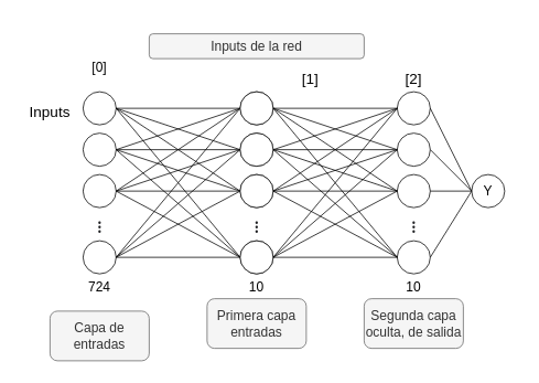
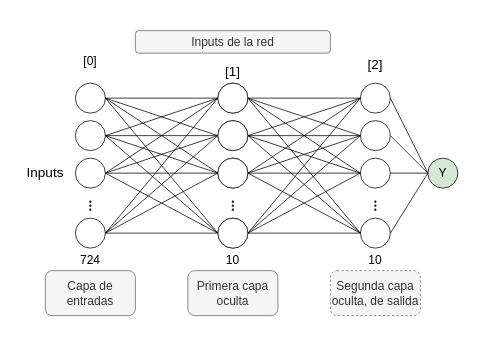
  <mxCell id="0" />
  <mxCell id="1" parent="0" />
  <mxCell id="2" value="" style="ellipse;whiteSpace=wrap;html=1;aspect=fixed;" vertex="1" parent="1"><mxGeometry x="100" y="110" width="40" height="40" as="geometry" /></mxCell>
  <mxCell id="3" value="" style="ellipse;whiteSpace=wrap;html=1;aspect=fixed;" vertex="1" parent="1"><mxGeometry x="100" y="160" width="40" height="40" as="geometry" /></mxCell>
  <mxCell id="4" value="" style="ellipse;whiteSpace=wrap;html=1;aspect=fixed;" vertex="1" parent="1"><mxGeometry x="100" y="210" width="40" height="40" as="geometry" /></mxCell>
  <mxCell id="5" value="" style="ellipse;whiteSpace=wrap;html=1;aspect=fixed;" vertex="1" parent="1"><mxGeometry x="100" y="290" width="40" height="40" as="geometry" /></mxCell>
  <mxCell id="6" value="&lt;span style=&quot;color: rgb(32, 33, 36); font-family: arial, sans-serif; font-size: 18px; text-align: start; background-color: rgb(255, 255, 255);&quot;&gt;⁝&lt;/span&gt;" style="text;html=1;strokeColor=none;fillColor=none;align=center;verticalAlign=middle;whiteSpace=wrap;rounded=0;fontStyle=1;fontSize=18;" vertex="1" parent="1"><mxGeometry x="90" y="250" width="60" height="50" as="geometry" /></mxCell>
  <mxCell id="7" value="" style="ellipse;whiteSpace=wrap;html=1;aspect=fixed;" vertex="1" parent="1"><mxGeometry x="290" y="110" width="40" height="40" as="geometry" /></mxCell>
  <mxCell id="8" value="" style="ellipse;whiteSpace=wrap;html=1;aspect=fixed;" vertex="1" parent="1"><mxGeometry x="290" y="160" width="40" height="40" as="geometry" /></mxCell>
  <mxCell id="9" value="" style="ellipse;whiteSpace=wrap;html=1;aspect=fixed;" vertex="1" parent="1"><mxGeometry x="290" y="210" width="40" height="40" as="geometry" /></mxCell>
  <mxCell id="10" value="" style="ellipse;whiteSpace=wrap;html=1;aspect=fixed;" vertex="1" parent="1"><mxGeometry x="290" y="290" width="40" height="40" as="geometry" /></mxCell>
  <mxCell id="11" value="&lt;span style=&quot;color: rgb(32, 33, 36); font-family: arial, sans-serif; font-size: 18px; text-align: start; background-color: rgb(255, 255, 255);&quot;&gt;⁝&lt;/span&gt;" style="text;html=1;strokeColor=none;fillColor=none;align=center;verticalAlign=middle;whiteSpace=wrap;rounded=0;fontStyle=1;fontSize=18;" vertex="1" parent="1"><mxGeometry x="280" y="250" width="60" height="50" as="geometry" /></mxCell>
  <mxCell id="12" value="" style="endArrow=none;html=1;rounded=0;fontSize=18;exitX=1;exitY=0.5;exitDx=0;exitDy=0;entryX=0;entryY=0.5;entryDx=0;entryDy=0;" edge="1" parent="1" source="2" target="7"><mxGeometry width="50" height="50" relative="1" as="geometry"><mxPoint x="290" y="340" as="sourcePoint" /><mxPoint x="340" y="290" as="targetPoint" /></mxGeometry></mxCell>
  <mxCell id="13" value="" style="endArrow=none;html=1;rounded=0;fontSize=18;exitX=1;exitY=0.5;exitDx=0;exitDy=0;entryX=0;entryY=0.5;entryDx=0;entryDy=0;" edge="1" parent="1" source="3" target="8"><mxGeometry width="50" height="50" relative="1" as="geometry"><mxPoint x="150" y="140" as="sourcePoint" /><mxPoint x="300" y="140" as="targetPoint" /></mxGeometry></mxCell>
  <mxCell id="14" value="" style="endArrow=none;html=1;rounded=0;fontSize=18;exitX=1;exitY=0.5;exitDx=0;exitDy=0;entryX=0;entryY=0.5;entryDx=0;entryDy=0;" edge="1" parent="1" source="4" target="9"><mxGeometry width="50" height="50" relative="1" as="geometry"><mxPoint x="160" y="150" as="sourcePoint" /><mxPoint x="310" y="150" as="targetPoint" /></mxGeometry></mxCell>
  <mxCell id="15" value="" style="endArrow=none;html=1;rounded=0;fontSize=18;exitX=1;exitY=0.5;exitDx=0;exitDy=0;entryX=0;entryY=0.5;entryDx=0;entryDy=0;" edge="1" parent="1" source="5" target="10"><mxGeometry width="50" height="50" relative="1" as="geometry"><mxPoint x="170" y="160" as="sourcePoint" /><mxPoint x="320" y="160" as="targetPoint" /></mxGeometry></mxCell>
  <mxCell id="16" value="" style="endArrow=none;html=1;rounded=0;fontSize=18;exitX=1;exitY=0.5;exitDx=0;exitDy=0;entryX=0;entryY=0.5;entryDx=0;entryDy=0;" edge="1" parent="1" source="2" target="8"><mxGeometry width="50" height="50" relative="1" as="geometry"><mxPoint x="180" y="170" as="sourcePoint" /><mxPoint x="330" y="170" as="targetPoint" /></mxGeometry></mxCell>
  <mxCell id="17" value="" style="endArrow=none;html=1;rounded=0;fontSize=18;exitX=1;exitY=0.5;exitDx=0;exitDy=0;entryX=0;entryY=0.5;entryDx=0;entryDy=0;" edge="1" parent="1" source="2" target="9"><mxGeometry width="50" height="50" relative="1" as="geometry"><mxPoint x="190" y="180" as="sourcePoint" /><mxPoint x="340" y="180" as="targetPoint" /></mxGeometry></mxCell>
  <mxCell id="18" value="" style="endArrow=none;html=1;rounded=0;fontSize=18;exitX=1;exitY=0.5;exitDx=0;exitDy=0;entryX=0;entryY=0.5;entryDx=0;entryDy=0;" edge="1" parent="1" source="2" target="10"><mxGeometry width="50" height="50" relative="1" as="geometry"><mxPoint x="200" y="190" as="sourcePoint" /><mxPoint x="350" y="190" as="targetPoint" /></mxGeometry></mxCell>
  <mxCell id="19" value="" style="endArrow=none;html=1;rounded=0;fontSize=18;exitX=1;exitY=0.5;exitDx=0;exitDy=0;entryX=0;entryY=0.5;entryDx=0;entryDy=0;" edge="1" parent="1" source="3" target="7"><mxGeometry width="50" height="50" relative="1" as="geometry"><mxPoint x="210" y="200" as="sourcePoint" /><mxPoint x="360" y="200" as="targetPoint" /></mxGeometry></mxCell>
  <mxCell id="20" value="" style="endArrow=none;html=1;rounded=0;fontSize=18;exitX=1;exitY=0.5;exitDx=0;exitDy=0;entryX=0;entryY=0.5;entryDx=0;entryDy=0;" edge="1" parent="1" source="3" target="9"><mxGeometry width="50" height="50" relative="1" as="geometry"><mxPoint x="220" y="210" as="sourcePoint" /><mxPoint x="370" y="210" as="targetPoint" /></mxGeometry></mxCell>
  <mxCell id="21" value="" style="endArrow=none;html=1;rounded=0;fontSize=18;exitX=1;exitY=0.5;exitDx=0;exitDy=0;entryX=0;entryY=0.5;entryDx=0;entryDy=0;" edge="1" parent="1" source="3" target="10"><mxGeometry width="50" height="50" relative="1" as="geometry"><mxPoint x="230" y="220" as="sourcePoint" /><mxPoint x="380" y="220" as="targetPoint" /></mxGeometry></mxCell>
  <mxCell id="22" value="" style="endArrow=none;html=1;rounded=0;fontSize=18;exitX=1;exitY=0.5;exitDx=0;exitDy=0;entryX=0;entryY=0.5;entryDx=0;entryDy=0;" edge="1" parent="1" source="4" target="7"><mxGeometry width="50" height="50" relative="1" as="geometry"><mxPoint x="240" y="230" as="sourcePoint" /><mxPoint x="390" y="230" as="targetPoint" /></mxGeometry></mxCell>
  <mxCell id="23" value="" style="endArrow=none;html=1;rounded=0;fontSize=18;exitX=1;exitY=0.5;exitDx=0;exitDy=0;entryX=0;entryY=0.5;entryDx=0;entryDy=0;" edge="1" parent="1" source="4" target="8"><mxGeometry width="50" height="50" relative="1" as="geometry"><mxPoint x="250" y="240" as="sourcePoint" /><mxPoint x="400" y="240" as="targetPoint" /></mxGeometry></mxCell>
  <mxCell id="24" value="" style="endArrow=none;html=1;rounded=0;fontSize=18;exitX=1;exitY=0.5;exitDx=0;exitDy=0;entryX=0;entryY=0.5;entryDx=0;entryDy=0;" edge="1" parent="1" source="4" target="10"><mxGeometry width="50" height="50" relative="1" as="geometry"><mxPoint x="260" y="250" as="sourcePoint" /><mxPoint x="410" y="250" as="targetPoint" /></mxGeometry></mxCell>
  <mxCell id="25" value="" style="endArrow=none;html=1;rounded=0;fontSize=18;exitX=1;exitY=0.5;exitDx=0;exitDy=0;entryX=0;entryY=0.5;entryDx=0;entryDy=0;" edge="1" parent="1" source="5" target="7"><mxGeometry width="50" height="50" relative="1" as="geometry"><mxPoint x="270" y="260" as="sourcePoint" /><mxPoint x="420" y="260" as="targetPoint" /></mxGeometry></mxCell>
  <mxCell id="26" value="" style="endArrow=none;html=1;rounded=0;fontSize=18;exitX=1;exitY=0.5;exitDx=0;exitDy=0;entryX=0;entryY=0.5;entryDx=0;entryDy=0;" edge="1" parent="1" source="5" target="8"><mxGeometry width="50" height="50" relative="1" as="geometry"><mxPoint x="280" y="270" as="sourcePoint" /><mxPoint x="430" y="270" as="targetPoint" /></mxGeometry></mxCell>
  <mxCell id="27" value="" style="endArrow=none;html=1;rounded=0;fontSize=18;exitX=1;exitY=0.5;exitDx=0;exitDy=0;entryX=0;entryY=0.5;entryDx=0;entryDy=0;" edge="1" parent="1" source="5" target="9"><mxGeometry width="50" height="50" relative="1" as="geometry"><mxPoint x="290" y="280" as="sourcePoint" /><mxPoint x="440" y="280" as="targetPoint" /></mxGeometry></mxCell>
  <mxCell id="28" value="" style="ellipse;whiteSpace=wrap;html=1;aspect=fixed;" vertex="1" parent="1"><mxGeometry x="290" y="110" width="40" height="40" as="geometry" /></mxCell>
  <mxCell id="29" value="" style="ellipse;whiteSpace=wrap;html=1;aspect=fixed;" vertex="1" parent="1"><mxGeometry x="290" y="160" width="40" height="40" as="geometry" /></mxCell>
  <mxCell id="30" value="" style="ellipse;whiteSpace=wrap;html=1;aspect=fixed;" vertex="1" parent="1"><mxGeometry x="290" y="210" width="40" height="40" as="geometry" /></mxCell>
  <mxCell id="31" value="" style="ellipse;whiteSpace=wrap;html=1;aspect=fixed;" vertex="1" parent="1"><mxGeometry x="290" y="290" width="40" height="40" as="geometry" /></mxCell>
  <mxCell id="32" value="&lt;span style=&quot;color: rgb(32, 33, 36); font-family: arial, sans-serif; font-size: 18px; text-align: start; background-color: rgb(255, 255, 255);&quot;&gt;⁝&lt;/span&gt;" style="text;html=1;strokeColor=none;fillColor=none;align=center;verticalAlign=middle;whiteSpace=wrap;rounded=0;fontStyle=1;fontSize=18;" vertex="1" parent="1"><mxGeometry x="280" y="250" width="60" height="50" as="geometry" /></mxCell>
  <mxCell id="33" value="" style="ellipse;whiteSpace=wrap;html=1;aspect=fixed;" vertex="1" parent="1"><mxGeometry x="480" y="110" width="40" height="40" as="geometry" /></mxCell>
  <mxCell id="34" value="" style="ellipse;whiteSpace=wrap;html=1;aspect=fixed;" vertex="1" parent="1"><mxGeometry x="480" y="160" width="40" height="40" as="geometry" /></mxCell>
  <mxCell id="35" value="" style="ellipse;whiteSpace=wrap;html=1;aspect=fixed;" vertex="1" parent="1"><mxGeometry x="480" y="210" width="40" height="40" as="geometry" /></mxCell>
  <mxCell id="36" value="" style="ellipse;whiteSpace=wrap;html=1;aspect=fixed;" vertex="1" parent="1"><mxGeometry x="480" y="290" width="40" height="40" as="geometry" /></mxCell>
  <mxCell id="37" value="&lt;span style=&quot;color: rgb(32, 33, 36); font-family: arial, sans-serif; font-size: 18px; text-align: start; background-color: rgb(255, 255, 255);&quot;&gt;⁝&lt;/span&gt;" style="text;html=1;strokeColor=none;fillColor=none;align=center;verticalAlign=middle;whiteSpace=wrap;rounded=0;fontStyle=1;fontSize=18;" vertex="1" parent="1"><mxGeometry x="470" y="250" width="60" height="50" as="geometry" /></mxCell>
  <mxCell id="38" value="" style="endArrow=none;html=1;rounded=0;fontSize=18;exitX=1;exitY=0.5;exitDx=0;exitDy=0;entryX=0;entryY=0.5;entryDx=0;entryDy=0;" edge="1" parent="1" source="28" target="33"><mxGeometry width="50" height="50" relative="1" as="geometry"><mxPoint x="480" y="340" as="sourcePoint" /><mxPoint x="530" y="290" as="targetPoint" /></mxGeometry></mxCell>
  <mxCell id="39" value="" style="endArrow=none;html=1;rounded=0;fontSize=18;exitX=1;exitY=0.5;exitDx=0;exitDy=0;entryX=0;entryY=0.5;entryDx=0;entryDy=0;" edge="1" parent="1" source="29" target="34"><mxGeometry width="50" height="50" relative="1" as="geometry"><mxPoint x="340" y="140" as="sourcePoint" /><mxPoint x="490" y="140" as="targetPoint" /></mxGeometry></mxCell>
  <mxCell id="40" value="" style="endArrow=none;html=1;rounded=0;fontSize=18;exitX=1;exitY=0.5;exitDx=0;exitDy=0;entryX=0;entryY=0.5;entryDx=0;entryDy=0;" edge="1" parent="1" source="30" target="35"><mxGeometry width="50" height="50" relative="1" as="geometry"><mxPoint x="350" y="150" as="sourcePoint" /><mxPoint x="500" y="150" as="targetPoint" /></mxGeometry></mxCell>
  <mxCell id="41" value="" style="endArrow=none;html=1;rounded=0;fontSize=18;exitX=1;exitY=0.5;exitDx=0;exitDy=0;entryX=0;entryY=0.5;entryDx=0;entryDy=0;" edge="1" parent="1" source="31" target="36"><mxGeometry width="50" height="50" relative="1" as="geometry"><mxPoint x="360" y="160" as="sourcePoint" /><mxPoint x="510" y="160" as="targetPoint" /></mxGeometry></mxCell>
  <mxCell id="42" value="" style="endArrow=none;html=1;rounded=0;fontSize=18;exitX=1;exitY=0.5;exitDx=0;exitDy=0;entryX=0;entryY=0.5;entryDx=0;entryDy=0;" edge="1" parent="1" source="28" target="34"><mxGeometry width="50" height="50" relative="1" as="geometry"><mxPoint x="370" y="170" as="sourcePoint" /><mxPoint x="520" y="170" as="targetPoint" /></mxGeometry></mxCell>
  <mxCell id="43" value="" style="endArrow=none;html=1;rounded=0;fontSize=18;exitX=1;exitY=0.5;exitDx=0;exitDy=0;entryX=0;entryY=0.5;entryDx=0;entryDy=0;" edge="1" parent="1" source="28" target="35"><mxGeometry width="50" height="50" relative="1" as="geometry"><mxPoint x="380" y="180" as="sourcePoint" /><mxPoint x="530" y="180" as="targetPoint" /></mxGeometry></mxCell>
  <mxCell id="44" value="" style="endArrow=none;html=1;rounded=0;fontSize=18;exitX=1;exitY=0.5;exitDx=0;exitDy=0;entryX=0;entryY=0.5;entryDx=0;entryDy=0;" edge="1" parent="1" source="28" target="36"><mxGeometry width="50" height="50" relative="1" as="geometry"><mxPoint x="390" y="190" as="sourcePoint" /><mxPoint x="540" y="190" as="targetPoint" /></mxGeometry></mxCell>
  <mxCell id="45" value="" style="endArrow=none;html=1;rounded=0;fontSize=18;exitX=1;exitY=0.5;exitDx=0;exitDy=0;entryX=0;entryY=0.5;entryDx=0;entryDy=0;" edge="1" parent="1" source="29" target="33"><mxGeometry width="50" height="50" relative="1" as="geometry"><mxPoint x="400" y="200" as="sourcePoint" /><mxPoint x="550" y="200" as="targetPoint" /></mxGeometry></mxCell>
  <mxCell id="46" value="" style="endArrow=none;html=1;rounded=0;fontSize=18;exitX=1;exitY=0.5;exitDx=0;exitDy=0;entryX=0;entryY=0.5;entryDx=0;entryDy=0;" edge="1" parent="1" source="29" target="35"><mxGeometry width="50" height="50" relative="1" as="geometry"><mxPoint x="410" y="210" as="sourcePoint" /><mxPoint x="560" y="210" as="targetPoint" /></mxGeometry></mxCell>
  <mxCell id="47" value="" style="endArrow=none;html=1;rounded=0;fontSize=18;exitX=1;exitY=0.5;exitDx=0;exitDy=0;entryX=0;entryY=0.5;entryDx=0;entryDy=0;" edge="1" parent="1" source="29" target="36"><mxGeometry width="50" height="50" relative="1" as="geometry"><mxPoint x="420" y="220" as="sourcePoint" /><mxPoint x="570" y="220" as="targetPoint" /></mxGeometry></mxCell>
  <mxCell id="48" value="" style="endArrow=none;html=1;rounded=0;fontSize=18;exitX=1;exitY=0.5;exitDx=0;exitDy=0;entryX=0;entryY=0.5;entryDx=0;entryDy=0;" edge="1" parent="1" source="30" target="33"><mxGeometry width="50" height="50" relative="1" as="geometry"><mxPoint x="430" y="230" as="sourcePoint" /><mxPoint x="580" y="230" as="targetPoint" /></mxGeometry></mxCell>
  <mxCell id="49" value="" style="endArrow=none;html=1;rounded=0;fontSize=18;exitX=1;exitY=0.5;exitDx=0;exitDy=0;entryX=0;entryY=0.5;entryDx=0;entryDy=0;" edge="1" parent="1" source="30" target="34"><mxGeometry width="50" height="50" relative="1" as="geometry"><mxPoint x="440" y="240" as="sourcePoint" /><mxPoint x="590" y="240" as="targetPoint" /></mxGeometry></mxCell>
  <mxCell id="50" value="" style="endArrow=none;html=1;rounded=0;fontSize=18;exitX=1;exitY=0.5;exitDx=0;exitDy=0;entryX=0;entryY=0.5;entryDx=0;entryDy=0;" edge="1" parent="1" source="30" target="36"><mxGeometry width="50" height="50" relative="1" as="geometry"><mxPoint x="450" y="250" as="sourcePoint" /><mxPoint x="600" y="250" as="targetPoint" /></mxGeometry></mxCell>
  <mxCell id="51" value="" style="endArrow=none;html=1;rounded=0;fontSize=18;exitX=1;exitY=0.5;exitDx=0;exitDy=0;entryX=0;entryY=0.5;entryDx=0;entryDy=0;" edge="1" parent="1" source="31" target="33"><mxGeometry width="50" height="50" relative="1" as="geometry"><mxPoint x="460" y="260" as="sourcePoint" /><mxPoint x="610" y="260" as="targetPoint" /></mxGeometry></mxCell>
  <mxCell id="52" value="" style="endArrow=none;html=1;rounded=0;fontSize=18;exitX=1;exitY=0.5;exitDx=0;exitDy=0;entryX=0;entryY=0.5;entryDx=0;entryDy=0;" edge="1" parent="1" source="31" target="34"><mxGeometry width="50" height="50" relative="1" as="geometry"><mxPoint x="470" y="270" as="sourcePoint" /><mxPoint x="620" y="270" as="targetPoint" /></mxGeometry></mxCell>
  <mxCell id="53" value="" style="endArrow=none;html=1;rounded=0;fontSize=18;exitX=1;exitY=0.5;exitDx=0;exitDy=0;entryX=0;entryY=0.5;entryDx=0;entryDy=0;" edge="1" parent="1" source="31" target="35"><mxGeometry width="50" height="50" relative="1" as="geometry"><mxPoint x="480" y="280" as="sourcePoint" /><mxPoint x="630" y="280" as="targetPoint" /></mxGeometry></mxCell>
- <mxCell id="54" value="Y" style="ellipse;whiteSpace=wrap;html=1;aspect=fixed;fontSize=16;" vertex="1" parent="1"><mxGeometry x="570" y="210" width="40" height="40" as="geometry" /></mxCell>
+ <mxCell id="54" value="Y" style="ellipse;whiteSpace=wrap;html=1;aspect=fixed;fontSize=16;fillColor=#d5e8d4;" vertex="1" parent="1"><mxGeometry x="570" y="210" width="40" height="40" as="geometry" /></mxCell>
  <mxCell id="55" value="" style="endArrow=none;html=1;rounded=0;fontSize=18;entryX=1;entryY=0.5;entryDx=0;entryDy=0;exitX=0;exitY=0.5;exitDx=0;exitDy=0;" edge="1" parent="1" source="54" target="33"><mxGeometry width="50" height="50" relative="1" as="geometry"><mxPoint x="440" y="330" as="sourcePoint" /><mxPoint x="490" y="280" as="targetPoint" /></mxGeometry></mxCell>
  <mxCell id="56" value="" style="endArrow=none;html=1;rounded=0;fontSize=18;entryX=1;entryY=0.5;entryDx=0;entryDy=0;exitX=0;exitY=0.5;exitDx=0;exitDy=0;" edge="1" parent="1" source="54" target="34"><mxGeometry width="50" height="50" relative="1" as="geometry"><mxPoint x="550" y="240" as="sourcePoint" /><mxPoint x="530" y="140" as="targetPoint" /></mxGeometry></mxCell>
  <mxCell id="57" value="" style="endArrow=none;html=1;rounded=0;fontSize=18;entryX=1;entryY=0.5;entryDx=0;entryDy=0;exitX=0;exitY=0.5;exitDx=0;exitDy=0;" edge="1" parent="1" source="54" target="35"><mxGeometry width="50" height="50" relative="1" as="geometry"><mxPoint x="560" y="240" as="sourcePoint" /><mxPoint x="530" y="190" as="targetPoint" /></mxGeometry></mxCell>
  <mxCell id="58" value="" style="endArrow=none;html=1;rounded=0;fontSize=18;entryX=1;entryY=0.5;entryDx=0;entryDy=0;exitX=0;exitY=0.5;exitDx=0;exitDy=0;" edge="1" parent="1" source="54" target="36"><mxGeometry width="50" height="50" relative="1" as="geometry"><mxPoint x="590" y="250" as="sourcePoint" /><mxPoint x="540" y="200" as="targetPoint" /></mxGeometry></mxCell>
- <mxCell id="59" value="[1]" style="text;html=1;strokeColor=none;fillColor=none;align=center;verticalAlign=middle;whiteSpace=wrap;rounded=0;fontSize=18;" vertex="1" parent="1"><mxGeometry x="345" y="80" width="60" height="30" as="geometry" /></mxCell>
- <mxCell id="60" value="[2]" style="text;html=1;strokeColor=none;fillColor=none;align=center;verticalAlign=middle;whiteSpace=wrap;rounded=0;fontSize=18;" vertex="1" parent="1"><mxGeometry x="470" y="80" width="60" height="30" as="geometry" /></mxCell>
- <mxCell id="61" value="Inputs" style="text;html=1;strokeColor=none;fillColor=none;align=center;verticalAlign=middle;whiteSpace=wrap;rounded=0;fontSize=18;" vertex="1" parent="1"><mxGeometry x="30" y="120" width="60" height="30" as="geometry" /></mxCell>
+ <mxCell id="59" value="[1]" style="text;html=1;strokeColor=none;fillColor=none;align=center;verticalAlign=middle;whiteSpace=wrap;rounded=0;fontSize=18;" vertex="1" parent="1"><mxGeometry x="280" y="80" width="60" height="30" as="geometry" /></mxCell>
+ <mxCell id="60" value="[2]" style="text;html=1;strokeColor=none;fillColor=none;align=center;verticalAlign=middle;whiteSpace=wrap;rounded=0;fontSize=18;" vertex="1" parent="1"><mxGeometry x="470" y="70" width="60" height="30" as="geometry" /></mxCell>
+ <mxCell id="61" value="Inputs" style="text;html=1;strokeColor=none;fillColor=none;align=center;verticalAlign=middle;whiteSpace=wrap;rounded=0;fontSize=18;" vertex="1" parent="1"><mxGeometry x="30" y="215" width="60" height="30" as="geometry" /></mxCell>
  <mxCell id="62" value="&amp;nbsp;" style="text;html=1;strokeColor=none;fillColor=none;align=center;verticalAlign=middle;whiteSpace=wrap;rounded=0;fontSize=16;" vertex="1" parent="1"><mxGeometry x="20" y="20" width="610" height="420" as="geometry" /></mxCell>
- <mxCell id="63" value="Capa de entradas" style="rounded=1;whiteSpace=wrap;html=1;fontSize=16;fillColor=#f5f5f5;fontColor=#333333;strokeColor=#666666;" vertex="1" parent="1"><mxGeometry x="60" y="375" width="120" height="60" as="geometry" /></mxCell>
- <mxCell id="64" value="Primera capa entradas" style="rounded=1;whiteSpace=wrap;html=1;fontSize=16;fillColor=#f5f5f5;fontColor=#333333;strokeColor=#666666;" vertex="1" parent="1"><mxGeometry x="250" y="360" width="120" height="60" as="geometry" /></mxCell>
- <mxCell id="65" value="Segunda capa oculta, de salida" style="rounded=1;whiteSpace=wrap;html=1;fontSize=16;fillColor=#f5f5f5;fontColor=#333333;strokeColor=#666666;" vertex="1" parent="1"><mxGeometry x="440" y="360" width="120" height="60" as="geometry" /></mxCell>
+ <mxCell id="63" value="Capa de entradas" style="rounded=1;whiteSpace=wrap;html=1;fontSize=16;fillColor=#f5f5f5;fontColor=#333333;strokeColor=#666666;" vertex="1" parent="1"><mxGeometry x="60" y="360" width="120" height="60" as="geometry" /></mxCell>
+ <mxCell id="64" value="Primera capa oculta" style="rounded=1;whiteSpace=wrap;html=1;fontSize=16;fillColor=#f5f5f5;fontColor=#333333;strokeColor=#666666;" vertex="1" parent="1"><mxGeometry x="250" y="360" width="120" height="60" as="geometry" /></mxCell>
+ <mxCell id="65" value="Segunda capa oculta, de salida" style="rounded=1;whiteSpace=wrap;html=1;fontSize=16;fillColor=#f5f5f5;fontColor=#333333;strokeColor=#666666;dashed=1;" vertex="1" parent="1"><mxGeometry x="440" y="360" width="120" height="60" as="geometry" /></mxCell>
  <mxCell id="66" value="Inputs de la red" style="rounded=1;whiteSpace=wrap;html=1;fontSize=16;fillColor=#f5f5f5;fontColor=#333333;strokeColor=#666666;" vertex="1" parent="1"><mxGeometry x="180" y="40" width="260" height="30" as="geometry" /></mxCell>
  <mxCell id="67" value="[0]" style="text;html=1;strokeColor=none;fillColor=none;align=center;verticalAlign=middle;whiteSpace=wrap;rounded=0;fontSize=16;" vertex="1" parent="1"><mxGeometry x="90" y="65" width="60" height="30" as="geometry" /></mxCell>
  <mxCell id="68" value="724" style="text;html=1;strokeColor=none;fillColor=none;align=center;verticalAlign=middle;whiteSpace=wrap;rounded=0;fontSize=16;" vertex="1" parent="1"><mxGeometry x="90" y="330" width="60" height="30" as="geometry" /></mxCell>
  <mxCell id="69" value="10" style="text;html=1;strokeColor=none;fillColor=none;align=center;verticalAlign=middle;whiteSpace=wrap;rounded=0;fontSize=16;" vertex="1" parent="1"><mxGeometry x="280" y="330" width="60" height="30" as="geometry" /></mxCell>
  <mxCell id="70" value="10" style="text;html=1;strokeColor=none;fillColor=none;align=center;verticalAlign=middle;whiteSpace=wrap;rounded=0;fontSize=16;" vertex="1" parent="1"><mxGeometry x="470" y="330" width="60" height="30" as="geometry" /></mxCell>
